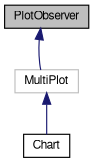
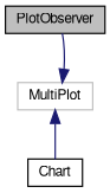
  digraph {
    node [color=black fontname=FreeSans fontsize=10 shape=record]
    edge [color=midnightblue dir=back fontname=FreeSans fontsize=10 labelfontname=FreeSans labelfontsize=10 style=solid]
    n1 [fillcolor=grey75 fontcolor=black height=0.2 label=PlotObserver style=filled width=0.4]
    n2 [color=grey75 height=0.2 label=MultiPlot width=0.4]
    n3 [height=0.2 label=Chart width=0.4]
-   n1 -> n2
+   n2 -> n1
    n2 -> n3
  }
